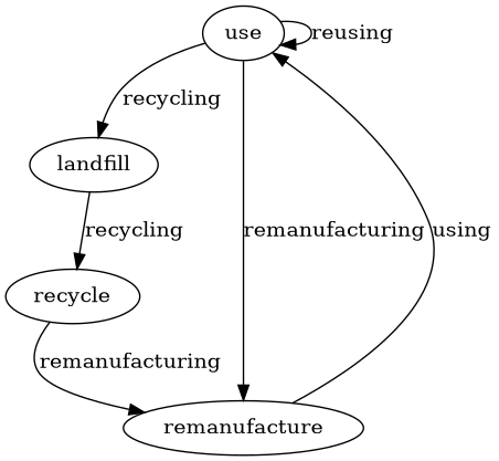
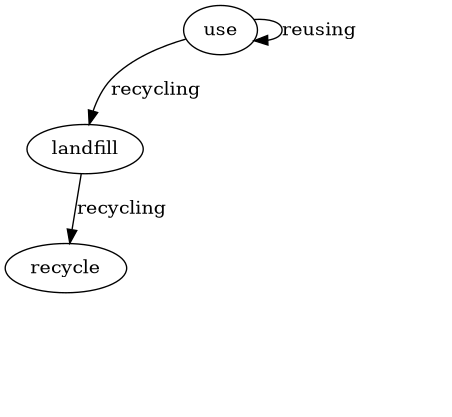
  digraph {
    use
    landfill
-   remanufacture
    recycle
    use -> use [label=reusing]
    use -> landfill [label=recycling]
-   use -> remanufacture [label=remanufacturing]
    landfill -> recycle [label=recycling]
-   remanufacture -> use [label=using]
-   recycle -> remanufacture [label=remanufacturing]
  }
